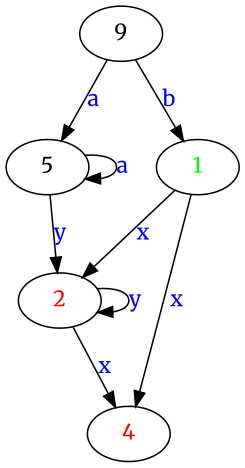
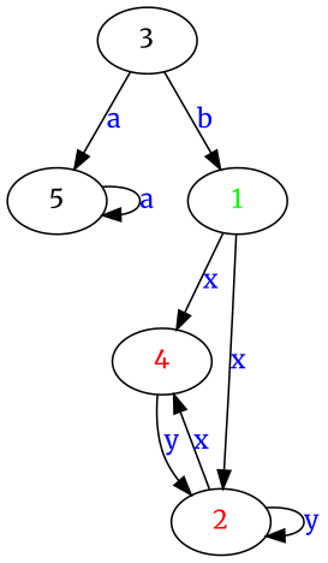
  digraph {
    fontname=Merriweather
    node [fontname=Merriweather]
    edge [fontname=Merriweather]
    5
    n2 [label=<<font color="red">4</font>>]
    n3 [label=<<font color="red">2</font>>]
-   3 [label=9]
+   3
    n5 [label=<<font color="green">1</font>>]
    5 -> 5 [label=<<font color="blue">a</font>>]
-   5 -> n3 [label=<<font color="blue">y</font>>]
+   n2 -> n3 [label=<<font color="blue">y</font>>]
    n3 -> n2 [label=<<font color="blue">x</font>>]
    n3 -> n3 [label=<<font color="blue">y</font>>]
    3 -> 5 [label=<<font color="blue">a</font>>]
    3 -> n5 [label=<<font color="blue">b</font>>]
    n5 -> n2 [label=<<font color="blue">x</font>>]
    n5 -> n3 [label=<<font color="blue">x</font>>]
  }
